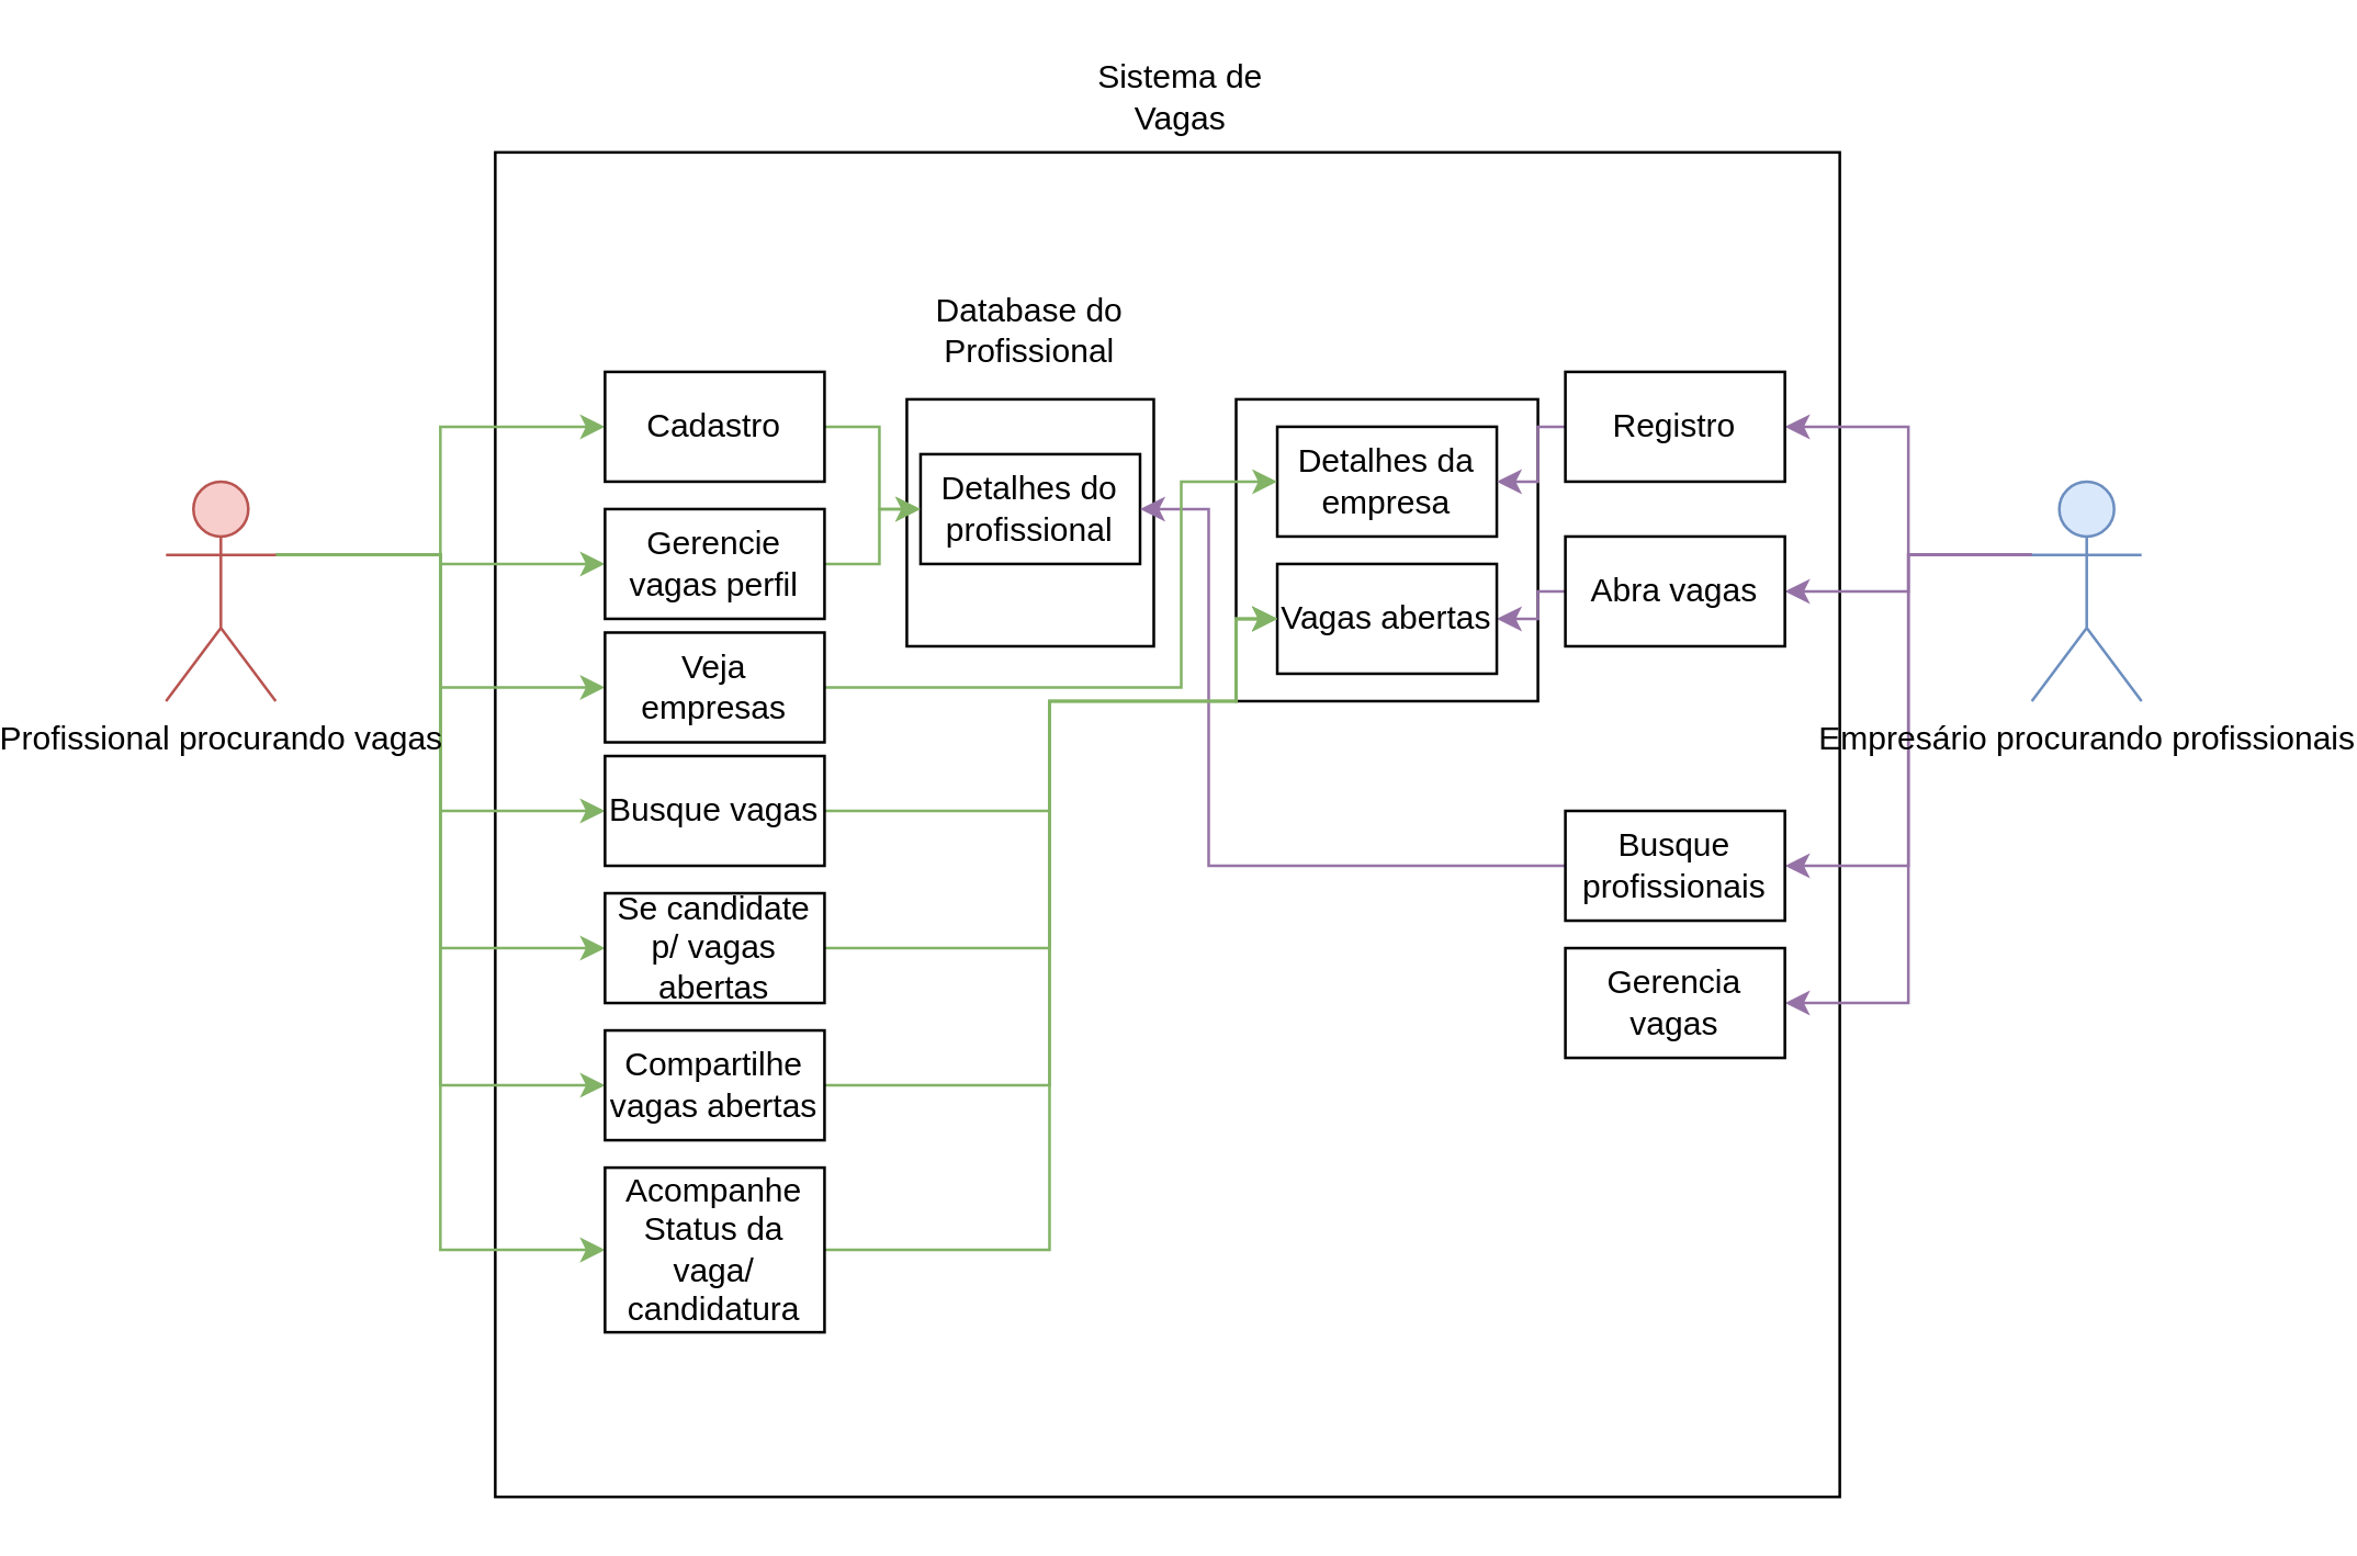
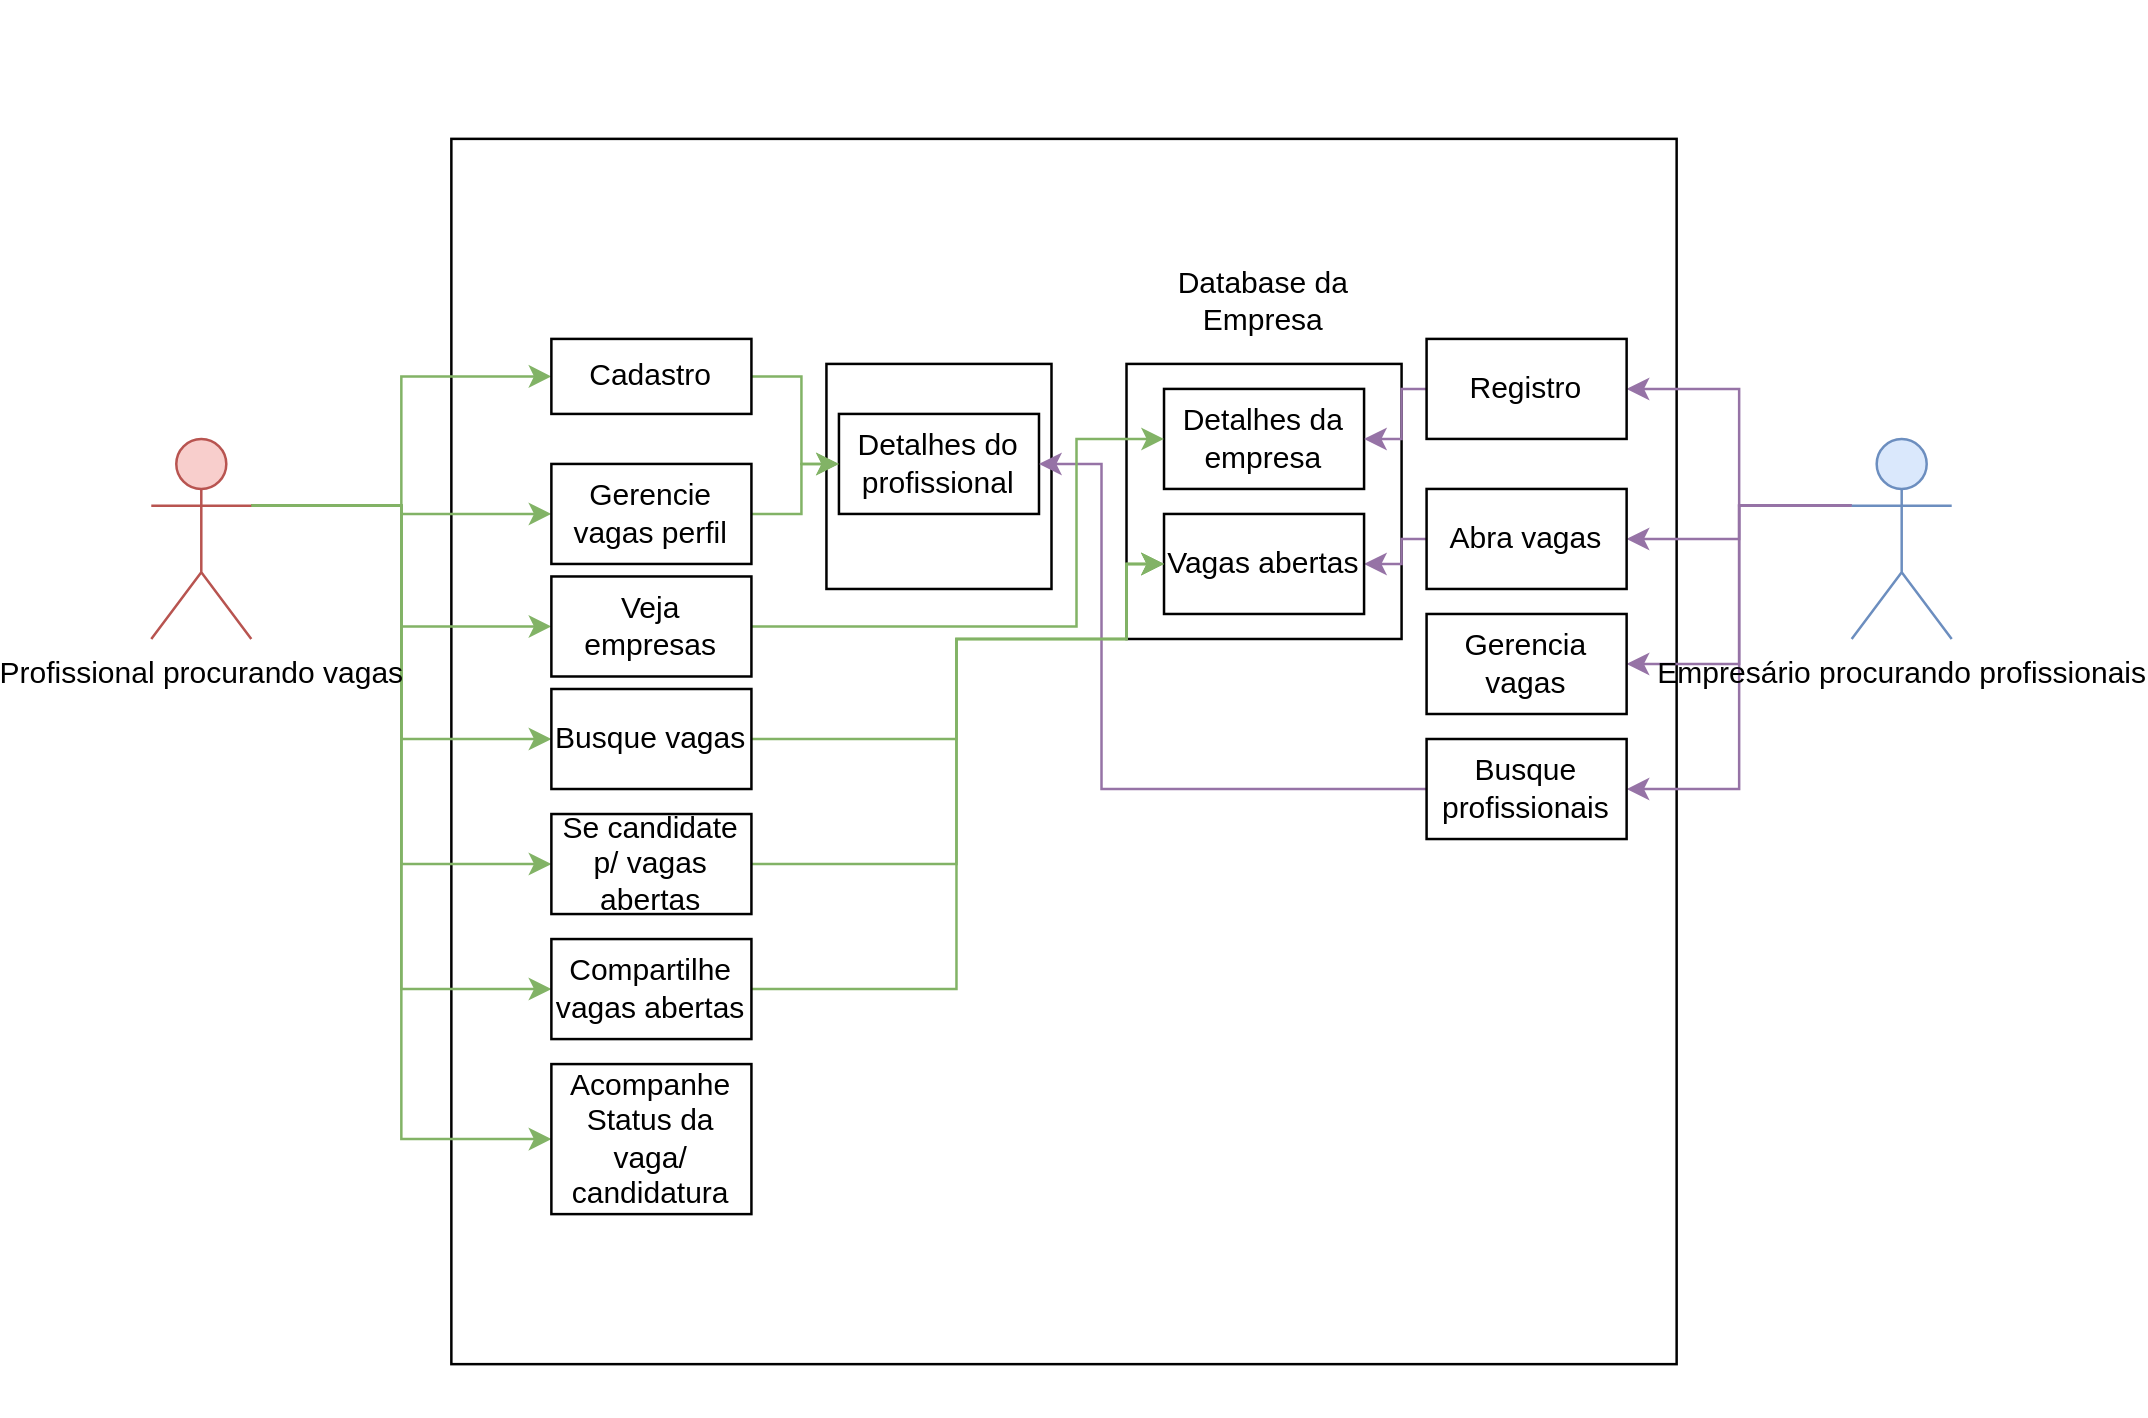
  <mxCell id="0" />
  <mxCell id="1" parent="0" />
  <mxCell id="2" value="" style="whiteSpace=wrap;html=1;aspect=fixed;" vertex="1" parent="1"><mxGeometry x="140" y="55" width="490" height="490" as="geometry" /></mxCell>
  <mxCell id="3" style="edgeStyle=orthogonalEdgeStyle;rounded=0;orthogonalLoop=1;jettySize=auto;html=1;exitX=1;exitY=0.333;exitDx=0;exitDy=0;exitPerimeter=0;entryX=0;entryY=0.5;entryDx=0;entryDy=0;fillColor=#d5e8d4;strokeColor=#82b366;" edge="1" parent="1" source="10" target="20"><mxGeometry relative="1" as="geometry" /></mxCell>
  <mxCell id="4" style="edgeStyle=orthogonalEdgeStyle;rounded=0;orthogonalLoop=1;jettySize=auto;html=1;exitX=1;exitY=0.333;exitDx=0;exitDy=0;exitPerimeter=0;entryX=0;entryY=0.5;entryDx=0;entryDy=0;fillColor=#d5e8d4;strokeColor=#82b366;" edge="1" parent="1" source="10" target="31"><mxGeometry relative="1" as="geometry"><Array as="points"><mxPoint x="120" y="202" /><mxPoint x="120" y="295" /></Array></mxGeometry></mxCell>
  <mxCell id="5" style="edgeStyle=orthogonalEdgeStyle;rounded=0;orthogonalLoop=1;jettySize=auto;html=1;exitX=1;exitY=0.333;exitDx=0;exitDy=0;exitPerimeter=0;entryX=0;entryY=0.5;entryDx=0;entryDy=0;fillColor=#d5e8d4;strokeColor=#82b366;" edge="1" parent="1" source="10" target="35"><mxGeometry relative="1" as="geometry" /></mxCell>
  <mxCell id="6" style="edgeStyle=orthogonalEdgeStyle;rounded=0;orthogonalLoop=1;jettySize=auto;html=1;exitX=1;exitY=0.333;exitDx=0;exitDy=0;exitPerimeter=0;entryX=0;entryY=0.5;entryDx=0;entryDy=0;fillColor=#d5e8d4;strokeColor=#82b366;" edge="1" parent="1" source="10" target="37"><mxGeometry relative="1" as="geometry" /></mxCell>
  <mxCell id="7" style="edgeStyle=orthogonalEdgeStyle;rounded=0;orthogonalLoop=1;jettySize=auto;html=1;exitX=1;exitY=0.333;exitDx=0;exitDy=0;exitPerimeter=0;entryX=0;entryY=0.5;entryDx=0;entryDy=0;fillColor=#d5e8d4;strokeColor=#82b366;" edge="1" parent="1" source="10" target="39"><mxGeometry relative="1" as="geometry" /></mxCell>
  <mxCell id="8" style="edgeStyle=orthogonalEdgeStyle;rounded=0;orthogonalLoop=1;jettySize=auto;html=1;exitX=1;exitY=0.333;exitDx=0;exitDy=0;exitPerimeter=0;entryX=0;entryY=0.5;entryDx=0;entryDy=0;fillColor=#d5e8d4;strokeColor=#82b366;" edge="1" parent="1" source="10" target="42"><mxGeometry relative="1" as="geometry" /></mxCell>
  <mxCell id="9" style="edgeStyle=orthogonalEdgeStyle;rounded=0;orthogonalLoop=1;jettySize=auto;html=1;exitX=1;exitY=0.333;exitDx=0;exitDy=0;exitPerimeter=0;entryX=0;entryY=0.5;entryDx=0;entryDy=0;fillColor=#d5e8d4;strokeColor=#82b366;" edge="1" parent="1" source="10" target="44"><mxGeometry relative="1" as="geometry" /></mxCell>
  <mxCell id="10" value="Profissional procurando vagas" style="shape=umlActor;verticalLabelPosition=bottom;verticalAlign=top;html=1;outlineConnect=0;fillColor=#f8cecc;strokeColor=#b85450;" vertex="1" parent="1"><mxGeometry x="20" y="175" width="40" height="80" as="geometry" /></mxCell>
  <mxCell id="11" style="edgeStyle=orthogonalEdgeStyle;rounded=0;orthogonalLoop=1;jettySize=auto;html=1;exitX=0;exitY=0.333;exitDx=0;exitDy=0;exitPerimeter=0;entryX=1;entryY=0.5;entryDx=0;entryDy=0;fillColor=#e1d5e7;strokeColor=#9673a6;" edge="1" parent="1" source="15" target="25"><mxGeometry relative="1" as="geometry" /></mxCell>
  <mxCell id="12" style="edgeStyle=orthogonalEdgeStyle;rounded=0;orthogonalLoop=1;jettySize=auto;html=1;exitX=0;exitY=0.333;exitDx=0;exitDy=0;exitPerimeter=0;entryX=1;entryY=0.5;entryDx=0;entryDy=0;fillColor=#e1d5e7;strokeColor=#9673a6;" edge="1" parent="1" source="15" target="27"><mxGeometry relative="1" as="geometry" /></mxCell>
  <mxCell id="13" style="edgeStyle=orthogonalEdgeStyle;rounded=0;orthogonalLoop=1;jettySize=auto;html=1;exitX=0;exitY=0.333;exitDx=0;exitDy=0;exitPerimeter=0;entryX=1;entryY=0.5;entryDx=0;entryDy=0;fillColor=#e1d5e7;strokeColor=#9673a6;" edge="1" parent="1" source="15" target="33"><mxGeometry relative="1" as="geometry" /></mxCell>
  <mxCell id="14" style="edgeStyle=orthogonalEdgeStyle;rounded=0;orthogonalLoop=1;jettySize=auto;html=1;exitX=0;exitY=0.333;exitDx=0;exitDy=0;exitPerimeter=0;entryX=1;entryY=0.5;entryDx=0;entryDy=0;fillColor=#e1d5e7;strokeColor=#9673a6;" edge="1" parent="1" source="15" target="40"><mxGeometry relative="1" as="geometry" /></mxCell>
  <mxCell id="15" value="Empresário procurando profissionais" style="shape=umlActor;verticalLabelPosition=bottom;verticalAlign=top;html=1;outlineConnect=0;fillColor=#dae8fc;strokeColor=#6c8ebf;" vertex="1" parent="1"><mxGeometry x="700" y="175" width="40" height="80" as="geometry" /></mxCell>
  <mxCell id="16" value="" style="whiteSpace=wrap;html=1;aspect=fixed;" vertex="1" parent="1"><mxGeometry x="290" y="145" width="90" height="90" as="geometry" /></mxCell>
  <mxCell id="17" value="Detalhes do profissional" style="rounded=0;whiteSpace=wrap;html=1;" vertex="1" parent="1"><mxGeometry x="295" y="165" width="80" height="40" as="geometry" /></mxCell>
- <mxCell id="18" value="Database do Profissional" style="text;html=1;strokeColor=none;fillColor=none;align=center;verticalAlign=middle;whiteSpace=wrap;rounded=0;" vertex="1" parent="1"><mxGeometry x="290" y="105" width="90" height="30" as="geometry" /></mxCell>
  <mxCell id="19" style="edgeStyle=orthogonalEdgeStyle;rounded=0;orthogonalLoop=1;jettySize=auto;html=1;exitX=1;exitY=0.5;exitDx=0;exitDy=0;entryX=0;entryY=0.5;entryDx=0;entryDy=0;fillColor=#d5e8d4;strokeColor=#82b366;" edge="1" parent="1" source="20" target="17"><mxGeometry relative="1" as="geometry" /></mxCell>
- <mxCell id="20" value="Cadastro" style="rounded=0;whiteSpace=wrap;html=1;" vertex="1" parent="1"><mxGeometry x="180" y="135" width="80" height="40" as="geometry" /></mxCell>
+ <mxCell id="20" value="Cadastro" style="rounded=0;whiteSpace=wrap;html=1;" vertex="1" parent="1"><mxGeometry x="180" y="135" width="80" height="30" as="geometry" /></mxCell>
  <mxCell id="21" value="" style="whiteSpace=wrap;html=1;aspect=fixed;" vertex="1" parent="1"><mxGeometry x="410" y="145" width="110" height="110" as="geometry" /></mxCell>
  <mxCell id="22" value="Detalhes da empresa" style="rounded=0;whiteSpace=wrap;html=1;" vertex="1" parent="1"><mxGeometry x="425" y="155" width="80" height="40" as="geometry" /></mxCell>
+ <mxCell id="23" value="Database da Empresa" style="text;html=1;strokeColor=none;fillColor=none;align=center;verticalAlign=middle;whiteSpace=wrap;rounded=0;" vertex="1" parent="1"><mxGeometry x="420" y="105" width="90" height="30" as="geometry" /></mxCell>
  <mxCell id="24" style="edgeStyle=orthogonalEdgeStyle;rounded=0;orthogonalLoop=1;jettySize=auto;html=1;exitX=0;exitY=0.5;exitDx=0;exitDy=0;entryX=1;entryY=0.5;entryDx=0;entryDy=0;fillColor=#e1d5e7;strokeColor=#9673a6;" edge="1" parent="1" source="25" target="22"><mxGeometry relative="1" as="geometry"><Array as="points"><mxPoint x="520" y="155" /><mxPoint x="520" y="175" /></Array></mxGeometry></mxCell>
  <mxCell id="25" value="Registro" style="rounded=0;whiteSpace=wrap;html=1;" vertex="1" parent="1"><mxGeometry x="530" y="135" width="80" height="40" as="geometry" /></mxCell>
  <mxCell id="26" style="edgeStyle=orthogonalEdgeStyle;rounded=0;orthogonalLoop=1;jettySize=auto;html=1;exitX=0;exitY=0.5;exitDx=0;exitDy=0;entryX=1;entryY=0.5;entryDx=0;entryDy=0;fillColor=#e1d5e7;strokeColor=#9673a6;" edge="1" parent="1" source="27" target="28"><mxGeometry relative="1" as="geometry"><Array as="points"><mxPoint x="520" y="215" /><mxPoint x="520" y="225" /></Array></mxGeometry></mxCell>
  <mxCell id="27" value="Abra vagas" style="rounded=0;whiteSpace=wrap;html=1;" vertex="1" parent="1"><mxGeometry x="530" y="195" width="80" height="40" as="geometry" /></mxCell>
  <mxCell id="28" value="Vagas abertas" style="rounded=0;whiteSpace=wrap;html=1;" vertex="1" parent="1"><mxGeometry x="425" y="205" width="80" height="40" as="geometry" /></mxCell>
- <mxCell id="29" value="Sistema de Vagas" style="text;html=1;strokeColor=none;fillColor=none;align=center;verticalAlign=middle;whiteSpace=wrap;rounded=0;" vertex="1" parent="1"><mxGeometry x="345" y="20" width="90" height="30" as="geometry" /></mxCell>
  <mxCell id="30" style="edgeStyle=orthogonalEdgeStyle;rounded=0;orthogonalLoop=1;jettySize=auto;html=1;exitX=1;exitY=0.5;exitDx=0;exitDy=0;entryX=0;entryY=0.5;entryDx=0;entryDy=0;fillColor=#d5e8d4;strokeColor=#82b366;" edge="1" parent="1" source="31" target="28"><mxGeometry relative="1" as="geometry"><Array as="points"><mxPoint x="342" y="295" /><mxPoint x="342" y="255" /><mxPoint x="410" y="255" /><mxPoint x="410" y="225" /></Array></mxGeometry></mxCell>
  <mxCell id="31" value="Busque vagas" style="rounded=0;whiteSpace=wrap;html=1;" vertex="1" parent="1"><mxGeometry x="180" y="275" width="80" height="40" as="geometry" /></mxCell>
  <mxCell id="32" style="edgeStyle=orthogonalEdgeStyle;rounded=0;orthogonalLoop=1;jettySize=auto;html=1;exitX=0;exitY=0.5;exitDx=0;exitDy=0;entryX=1;entryY=0.5;entryDx=0;entryDy=0;fillColor=#e1d5e7;strokeColor=#9673a6;" edge="1" parent="1" source="33" target="17"><mxGeometry relative="1" as="geometry"><Array as="points"><mxPoint x="400" y="315" /><mxPoint x="400" y="185" /></Array></mxGeometry></mxCell>
  <mxCell id="33" value="Busque profissionais" style="rounded=0;whiteSpace=wrap;html=1;" vertex="1" parent="1"><mxGeometry x="530" y="295" width="80" height="40" as="geometry" /></mxCell>
  <mxCell id="34" style="edgeStyle=orthogonalEdgeStyle;rounded=0;orthogonalLoop=1;jettySize=auto;html=1;exitX=1;exitY=0.5;exitDx=0;exitDy=0;entryX=0;entryY=0.5;entryDx=0;entryDy=0;fillColor=#d5e8d4;strokeColor=#82b366;" edge="1" parent="1" source="35" target="28"><mxGeometry relative="1" as="geometry"><Array as="points"><mxPoint x="342" y="345" /><mxPoint x="342" y="255" /><mxPoint x="410" y="255" /><mxPoint x="410" y="225" /></Array></mxGeometry></mxCell>
  <mxCell id="35" value="Se candidate p/ vagas abertas" style="rounded=0;whiteSpace=wrap;html=1;" vertex="1" parent="1"><mxGeometry x="180" y="325" width="80" height="40" as="geometry" /></mxCell>
  <mxCell id="36" style="edgeStyle=orthogonalEdgeStyle;rounded=0;orthogonalLoop=1;jettySize=auto;html=1;exitX=1;exitY=0.5;exitDx=0;exitDy=0;entryX=0;entryY=0.5;entryDx=0;entryDy=0;fillColor=#d5e8d4;strokeColor=#82b366;" edge="1" parent="1" source="37" target="28"><mxGeometry relative="1" as="geometry"><Array as="points"><mxPoint x="342" y="395" /><mxPoint x="342" y="255" /><mxPoint x="410" y="255" /><mxPoint x="410" y="225" /></Array></mxGeometry></mxCell>
  <mxCell id="37" value="Compartilhe vagas abertas" style="rounded=0;whiteSpace=wrap;html=1;" vertex="1" parent="1"><mxGeometry x="180" y="375" width="80" height="40" as="geometry" /></mxCell>
- <mxCell id="38" style="edgeStyle=orthogonalEdgeStyle;rounded=0;orthogonalLoop=1;jettySize=auto;html=1;exitX=1;exitY=0.5;exitDx=0;exitDy=0;entryX=0;entryY=0.5;entryDx=0;entryDy=0;fillColor=#d5e8d4;strokeColor=#82b366;" edge="1" parent="1" source="39" target="28"><mxGeometry relative="1" as="geometry"><Array as="points"><mxPoint x="342" y="455" /><mxPoint x="342" y="255" /><mxPoint x="410" y="255" /><mxPoint x="410" y="225" /></Array></mxGeometry></mxCell>
  <mxCell id="39" value="Acompanhe Status da vaga/&lt;br&gt;candidatura" style="rounded=0;whiteSpace=wrap;html=1;" vertex="1" parent="1"><mxGeometry x="180" y="425" width="80" height="60" as="geometry" /></mxCell>
- <mxCell id="40" value="Gerencia vagas" style="rounded=0;whiteSpace=wrap;html=1;" vertex="1" parent="1"><mxGeometry x="530" y="345" width="80" height="40" as="geometry" /></mxCell>
+ <mxCell id="40" value="Gerencia vagas" style="rounded=0;whiteSpace=wrap;html=1;" vertex="1" parent="1"><mxGeometry x="530" y="245" width="80" height="40" as="geometry" /></mxCell>
  <mxCell id="41" style="edgeStyle=orthogonalEdgeStyle;rounded=0;orthogonalLoop=1;jettySize=auto;html=1;exitX=1;exitY=0.5;exitDx=0;exitDy=0;entryX=0;entryY=0.5;entryDx=0;entryDy=0;fillColor=#d5e8d4;strokeColor=#82b366;" edge="1" parent="1" source="42" target="17"><mxGeometry relative="1" as="geometry" /></mxCell>
  <mxCell id="42" value="Gerencie vagas perfil" style="rounded=0;whiteSpace=wrap;html=1;" vertex="1" parent="1"><mxGeometry x="180" y="185" width="80" height="40" as="geometry" /></mxCell>
  <mxCell id="43" style="edgeStyle=orthogonalEdgeStyle;rounded=0;orthogonalLoop=1;jettySize=auto;html=1;exitX=1;exitY=0.5;exitDx=0;exitDy=0;entryX=0;entryY=0.5;entryDx=0;entryDy=0;fillColor=#d5e8d4;strokeColor=#82b366;" edge="1" parent="1" source="44" target="22"><mxGeometry relative="1" as="geometry"><Array as="points"><mxPoint x="390" y="250" /><mxPoint x="390" y="175" /></Array></mxGeometry></mxCell>
  <mxCell id="44" value="Veja empresas" style="rounded=0;whiteSpace=wrap;html=1;" vertex="1" parent="1"><mxGeometry x="180" y="230" width="80" height="40" as="geometry" /></mxCell>
